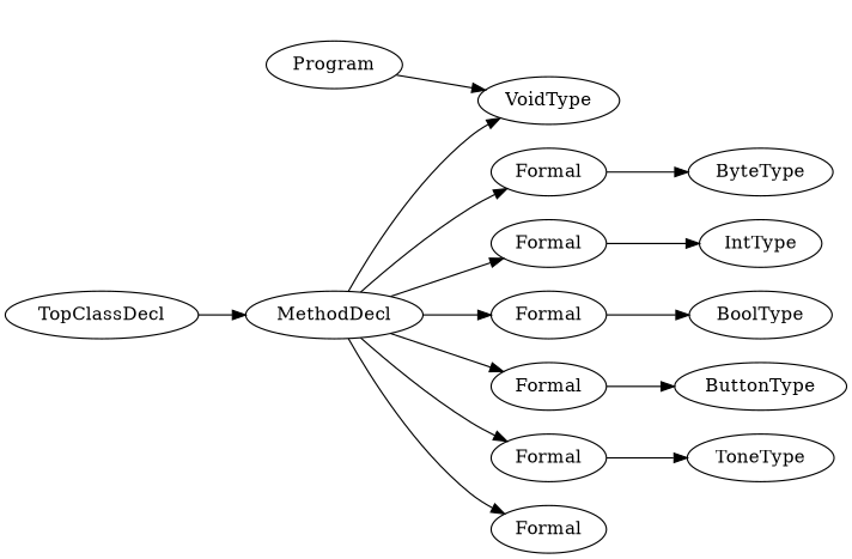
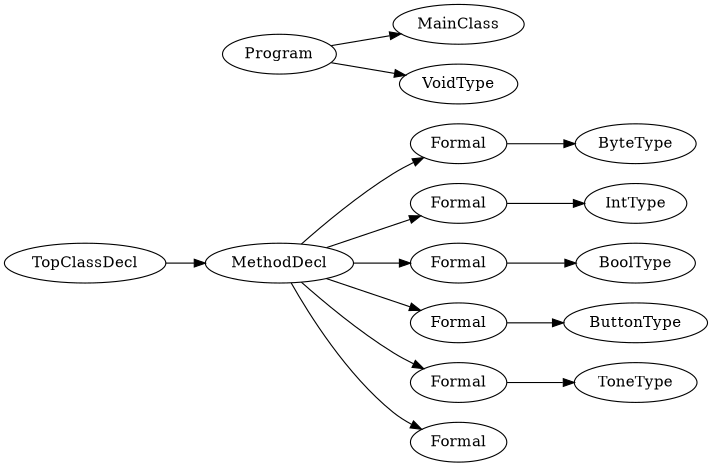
  digraph {
    rankdir=LR
    n1 [label=Program]
+   n2 [label=MainClass]
    n3 [label=VoidType]
    n4 [label=TopClassDecl]
    n5 [label=MethodDecl]
    n6 [label=Formal]
    n7 [label=Formal]
    n8 [label=Formal]
    n9 [label=Formal]
    n10 [label=Formal]
    n11 [label=Formal]
    n12 [label=ByteType]
    n13 [label=IntType]
    n14 [label=BoolType]
    n15 [label=ButtonType]
    n16 [label=ToneType]
+   n1 -> n2
    n1 -> n3
    n4 -> n5
-   n5 -> n3
    n5 -> n6
    n5 -> n7
    n5 -> n8
    n5 -> n9
    n5 -> n10
    n5 -> n11
    n6 -> n12
    n7 -> n13
    n8 -> n14
    n9 -> n15
    n10 -> n16
  }
